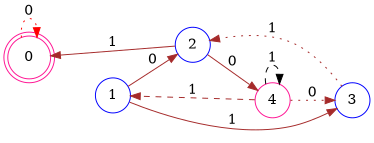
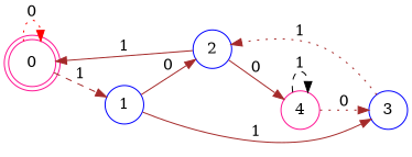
  digraph {
    rankdir=LR
    node [color=blue shape=circle]
    edge [color=brown style=solid]
    0 [color=deeppink shape=doublecircle]
    1
    2
    3
    4 [color=deeppink]
    0 -> 0 [color=red label=0 style=dotted]
-   4 -> 1 [label=1 style=dashed]
+   0 -> 1 [label=1 style=dashed]
    1 -> 2 [label=0]
    1 -> 3 [label=1]
    2 -> 0 [label=1]
    2 -> 4 [label=0]
    3 -> 2 [label=1 style=dotted]
    4 -> 3 [label=0 style=dotted]
    4 -> 4 [color=black label=1 style=dashed]
  }
